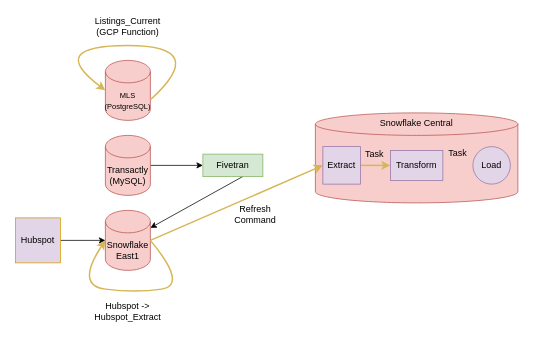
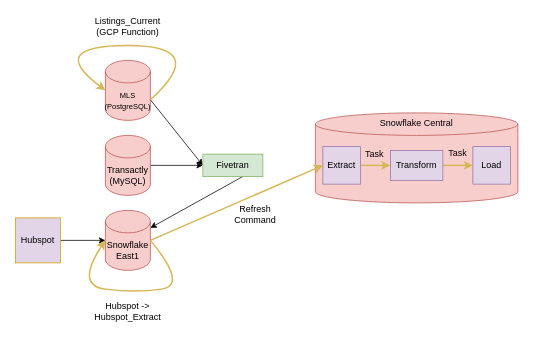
  <mxCell id="0" />
  <mxCell id="1" parent="0" />
  <mxCell id="2" value="" style="shape=cylinder3;whiteSpace=wrap;html=1;boundedLbl=1;backgroundOutline=1;size=15;fillColor=#f8cecc;strokeColor=#b85450;" vertex="1" parent="1"><mxGeometry x="420" y="150" width="270" height="120" as="geometry" /></mxCell>
  <mxCell id="3" style="edgeStyle=none;rounded=0;orthogonalLoop=1;jettySize=auto;html=1;entryX=0;entryY=0.5;entryDx=0;entryDy=0;" edge="1" parent="1" source="4" target="12"><mxGeometry relative="1" as="geometry" /></mxCell>
  <mxCell id="4" value="Transactly&lt;br&gt;(MySQL)" style="shape=cylinder3;whiteSpace=wrap;html=1;boundedLbl=1;backgroundOutline=1;size=15;fillColor=#f8cecc;strokeColor=#b85450;" parent="1" vertex="1"><mxGeometry x="140" y="180" width="60" height="80" as="geometry" /></mxCell>
  <mxCell id="5" value="&lt;font style=&quot;font-size: 10px&quot;&gt;MLS&lt;br&gt;(PostgreSQL)&lt;/font&gt;" style="shape=cylinder3;whiteSpace=wrap;html=1;boundedLbl=1;backgroundOutline=1;size=15;fillColor=#f8cecc;strokeColor=#b85450;" parent="1" vertex="1"><mxGeometry x="140" y="80" width="60" height="80" as="geometry" /></mxCell>
+ <mxCell id="6" value="" style="endArrow=classic;html=1;exitX=1;exitY=0;exitDx=0;exitDy=52.5;exitPerimeter=0;entryX=0;entryY=0.5;entryDx=0;entryDy=0;" parent="1" source="5" target="12" edge="1"><mxGeometry width="50" height="50" relative="1" as="geometry"><mxPoint x="460" y="330" as="sourcePoint" /><mxPoint x="330" y="175" as="targetPoint" /></mxGeometry></mxCell>
  <mxCell id="7" value="" style="endArrow=classic;html=1;rounded=0;startArrow=none;exitX=1;exitY=0.5;exitDx=0;exitDy=0;" parent="1" source="12" target="9" edge="1"><mxGeometry width="50" height="50" relative="1" as="geometry"><mxPoint x="400" y="180" as="sourcePoint" /><mxPoint x="330" y="305" as="targetPoint" /></mxGeometry></mxCell>
  <mxCell id="8" value="" style="rounded=0;orthogonalLoop=1;jettySize=auto;html=1;entryX=0;entryY=0.5;entryDx=0;entryDy=0;fillColor=#fff2cc;strokeColor=#d6b656;strokeWidth=2;exitX=1;exitY=0.5;exitDx=0;exitDy=0;exitPerimeter=0;" edge="1" parent="1" source="9" target="16"><mxGeometry relative="1" as="geometry" /></mxCell>
  <mxCell id="9" value="Snowflake&lt;br&gt;East1" style="shape=cylinder3;whiteSpace=wrap;html=1;boundedLbl=1;backgroundOutline=1;size=15;fillColor=#f8cecc;strokeColor=#b85450;" vertex="1" parent="1"><mxGeometry x="140" y="280" width="60" height="80" as="geometry" /></mxCell>
  <mxCell id="10" style="edgeStyle=none;rounded=0;orthogonalLoop=1;jettySize=auto;html=1;entryX=0;entryY=0.5;entryDx=0;entryDy=0;entryPerimeter=0;" edge="1" parent="1" source="11" target="9"><mxGeometry relative="1" as="geometry" /></mxCell>
  <mxCell id="11" value="Hubspot" style="whiteSpace=wrap;html=1;aspect=fixed;fillColor=#e1d5e7;strokeColor=#d79b00;" vertex="1" parent="1"><mxGeometry x="20" y="290" width="60" height="60" as="geometry" /></mxCell>
  <mxCell id="12" value="Fivetran" style="rounded=0;whiteSpace=wrap;html=1;fillColor=#d5e8d4;strokeColor=#82b366;" vertex="1" parent="1"><mxGeometry x="270" y="205" width="80" height="30" as="geometry" /></mxCell>
  <mxCell id="13" value="" style="curved=1;endArrow=classic;html=1;rounded=0;exitX=1;exitY=0;exitDx=0;exitDy=52.5;exitPerimeter=0;entryX=0;entryY=0.5;entryDx=0;entryDy=0;entryPerimeter=0;fillColor=#fff2cc;strokeColor=#d6b656;strokeWidth=2;" edge="1" parent="1" source="5" target="5"><mxGeometry width="50" height="50" relative="1" as="geometry"><mxPoint x="380" y="510" as="sourcePoint" /><mxPoint x="180" y="20" as="targetPoint" /><Array as="points"><mxPoint x="280" y="60" /><mxPoint x="60" y="60" /></Array></mxGeometry></mxCell>
  <mxCell id="14" value="Listings_Current&lt;br&gt;(GCP Function)" style="text;html=1;strokeColor=none;fillColor=none;align=center;verticalAlign=middle;whiteSpace=wrap;rounded=0;" vertex="1" parent="1"><mxGeometry x="125" y="20" width="90" height="30" as="geometry" /></mxCell>
  <mxCell id="15" style="edgeStyle=none;rounded=0;orthogonalLoop=1;jettySize=auto;html=1;entryX=0;entryY=0.5;entryDx=0;entryDy=0;fillColor=#fff2cc;strokeColor=#d6b656;strokeWidth=2;" edge="1" parent="1" source="16" target="18"><mxGeometry relative="1" as="geometry"><mxPoint x="520" y="290" as="targetPoint" /></mxGeometry></mxCell>
  <mxCell id="16" value="Extract" style="whiteSpace=wrap;html=1;aspect=fixed;fillColor=#e1d5e7;strokeColor=#9673a6;" vertex="1" parent="1"><mxGeometry x="430" y="195" width="50" height="50" as="geometry" /></mxCell>
+ <mxCell id="17" style="edgeStyle=none;rounded=0;orthogonalLoop=1;jettySize=auto;html=1;entryX=0;entryY=0.5;entryDx=0;entryDy=0;fillColor=#fff2cc;strokeColor=#d6b656;strokeWidth=2;" edge="1" parent="1" source="18" target="19"><mxGeometry relative="1" as="geometry" /></mxCell>
  <mxCell id="18" value="Transform" style="rounded=0;whiteSpace=wrap;html=1;fillColor=#e1d5e7;strokeColor=#9673a6;" vertex="1" parent="1"><mxGeometry x="520" y="200" width="70" height="40" as="geometry" /></mxCell>
- <mxCell id="19" value="Load" style="ellipse;whiteSpace=wrap;html=1;aspect=fixed;fillColor=#e1d5e7;strokeColor=#9673a6;" vertex="1" parent="1"><mxGeometry x="630" y="195" width="50" height="50" as="geometry" /></mxCell>
+ <mxCell id="19" value="Load" style="whiteSpace=wrap;html=1;aspect=fixed;fillColor=#e1d5e7;strokeColor=#9673a6;" vertex="1" parent="1"><mxGeometry x="630" y="195" width="50" height="50" as="geometry" /></mxCell>
  <mxCell id="20" value="" style="curved=1;endArrow=classic;html=1;rounded=0;strokeWidth=2;exitX=1;exitY=0.5;exitDx=0;exitDy=0;exitPerimeter=0;entryX=0;entryY=0.5;entryDx=0;entryDy=0;entryPerimeter=0;fillColor=#fff2cc;strokeColor=#d6b656;" edge="1" parent="1" source="9" target="9"><mxGeometry width="50" height="50" relative="1" as="geometry"><mxPoint x="290" y="380" as="sourcePoint" /><mxPoint x="60" y="460" as="targetPoint" /><Array as="points"><mxPoint x="250" y="380" /><mxPoint x="180" y="390" /><mxPoint x="100" y="380" /></Array></mxGeometry></mxCell>
  <mxCell id="21" value="Hubspot -&amp;gt;&lt;br&gt;Hubspot_Extract" style="text;html=1;strokeColor=none;fillColor=none;align=center;verticalAlign=middle;whiteSpace=wrap;rounded=0;" vertex="1" parent="1"><mxGeometry x="125" y="400" width="90" height="30" as="geometry" /></mxCell>
  <mxCell id="22" value="Refresh Command" style="text;html=1;strokeColor=none;fillColor=none;align=center;verticalAlign=middle;whiteSpace=wrap;rounded=0;" vertex="1" parent="1"><mxGeometry x="310" y="270" width="60" height="30" as="geometry" /></mxCell>
  <mxCell id="23" value="Task" style="text;html=1;strokeColor=none;fillColor=none;align=center;verticalAlign=middle;whiteSpace=wrap;rounded=0;" vertex="1" parent="1"><mxGeometry x="484" y="195" width="30" height="20" as="geometry" /></mxCell>
  <mxCell id="24" value="Task" style="text;html=1;strokeColor=none;fillColor=none;align=center;verticalAlign=middle;whiteSpace=wrap;rounded=0;" vertex="1" parent="1"><mxGeometry x="595" y="194" width="30" height="20" as="geometry" /></mxCell>
  <mxCell id="25" value="Snowflake Central" style="text;html=1;strokeColor=none;fillColor=none;align=center;verticalAlign=middle;whiteSpace=wrap;rounded=0;" vertex="1" parent="1"><mxGeometry x="500" y="154" width="110" height="20" as="geometry" /></mxCell>
